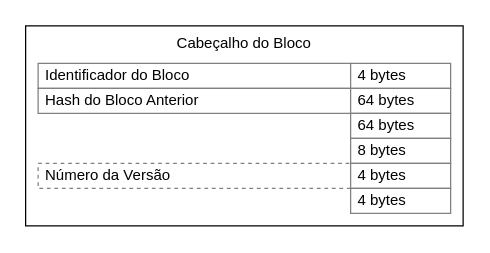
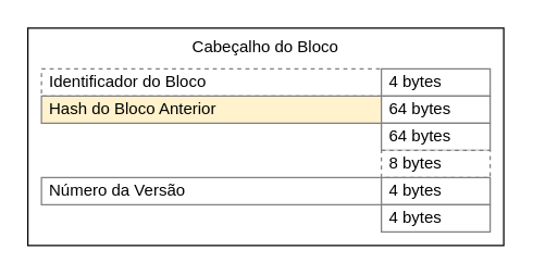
  <mxCell id="0" />
  <mxCell id="1" parent="0" />
  <mxCell id="2" value="Cabeçalho do Bloco" style="rounded=0;whiteSpace=wrap;html=1;verticalAlign=top;" parent="1" vertex="1"><mxGeometry x="20" y="20" width="350" height="160" as="geometry" /></mxCell>
- <mxCell id="3" value="Identificador do Bloco" style="rounded=0;whiteSpace=wrap;html=1;strokeColor=#808080;align=left;spacingLeft=4;" parent="1" vertex="1"><mxGeometry x="30" y="50" width="250" height="20" as="geometry" /></mxCell>
- <mxCell id="4" value="Hash do Bloco Anterior" style="rounded=0;whiteSpace=wrap;html=1;strokeColor=#808080;align=left;spacingLeft=4;" parent="1" vertex="1"><mxGeometry x="30" y="70" width="250" height="20" as="geometry" /></mxCell>
- <mxCell id="5" value="Número da Versão" style="rounded=0;whiteSpace=wrap;html=1;strokeColor=#808080;align=left;spacingLeft=4;dashed=1;" parent="1" vertex="1"><mxGeometry x="30" y="130" width="250" height="20" as="geometry" /></mxCell>
+ <mxCell id="3" value="Identificador do Bloco" style="rounded=0;whiteSpace=wrap;html=1;strokeColor=#808080;align=left;spacingLeft=4;dashed=1;" parent="1" vertex="1"><mxGeometry x="30" y="50" width="250" height="20" as="geometry" /></mxCell>
+ <mxCell id="4" value="Hash do Bloco Anterior" style="rounded=0;whiteSpace=wrap;html=1;strokeColor=#808080;align=left;spacingLeft=4;fillColor=#fff2cc;" parent="1" vertex="1"><mxGeometry x="30" y="70" width="250" height="20" as="geometry" /></mxCell>
+ <mxCell id="5" value="Número da Versão" style="rounded=0;whiteSpace=wrap;html=1;strokeColor=#808080;align=left;spacingLeft=4;" parent="1" vertex="1"><mxGeometry x="30" y="130" width="250" height="20" as="geometry" /></mxCell>
  <mxCell id="6" value="4 bytes" style="rounded=0;whiteSpace=wrap;html=1;strokeColor=#808080;align=left;spacingLeft=4;" vertex="1" parent="1"><mxGeometry x="280" y="50" width="80" height="20" as="geometry" /></mxCell>
  <mxCell id="7" value="64 bytes" style="rounded=0;whiteSpace=wrap;html=1;strokeColor=#808080;align=left;spacingLeft=4;" vertex="1" parent="1"><mxGeometry x="280" y="70" width="80" height="20" as="geometry" /></mxCell>
  <mxCell id="8" value="64 bytes" style="rounded=0;whiteSpace=wrap;html=1;strokeColor=#808080;align=left;spacingLeft=4;" vertex="1" parent="1"><mxGeometry x="280" y="90" width="80" height="20" as="geometry" /></mxCell>
- <mxCell id="9" value="8 bytes" style="rounded=0;whiteSpace=wrap;html=1;strokeColor=#808080;align=left;spacingLeft=4;" vertex="1" parent="1"><mxGeometry x="280" y="110" width="80" height="20" as="geometry" /></mxCell>
+ <mxCell id="9" value="8 bytes" style="rounded=0;whiteSpace=wrap;html=1;strokeColor=#808080;align=left;spacingLeft=4;dashed=1;" vertex="1" parent="1"><mxGeometry x="280" y="110" width="80" height="20" as="geometry" /></mxCell>
  <mxCell id="10" value="4 bytes" style="rounded=0;whiteSpace=wrap;html=1;strokeColor=#808080;align=left;spacingLeft=4;" vertex="1" parent="1"><mxGeometry x="280" y="130" width="80" height="20" as="geometry" /></mxCell>
  <mxCell id="11" value="4 bytes" style="rounded=0;whiteSpace=wrap;html=1;strokeColor=#808080;align=left;spacingLeft=4;" vertex="1" parent="1"><mxGeometry x="280" y="150" width="80" height="20" as="geometry" /></mxCell>
